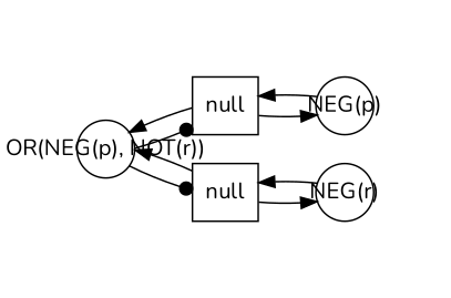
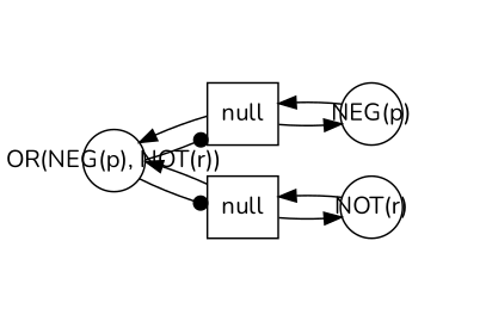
  digraph {
    rankdir=LR
    fontname=Nunito
    node [fixedsize=true shape=circle fontname=Nunito]
    edge [fontname=Nunito]
    n1 [label="OR(NEG(p), NOT(r))" width=.5]
    n2 [label="NEG(p)" width=.5]
-   n3 [label="NEG(r)" width=.5]
+   n3 [label="NOT(r)" width=.5]
    n4 [height=.5 label=null shape=rect width=.5 fixedsize=""]
    n5 [height=.5 label=null shape=rect width=.5 fixedsize=""]
    subgraph sub_1 {
      color=gray
      shape=circle
      n1
      n2
      n3
    }
    subgraph sub_2 {
      n4
      n5
    }
    n1 -> n4 [arrowhead=dot]
    n1 -> n5 [arrowhead=dot]
    n2 -> n4
    n3 -> n5
    n4 -> n1
    n4 -> n2
    n5 -> n1
    n5 -> n3
  }
